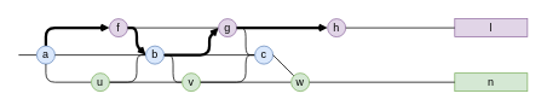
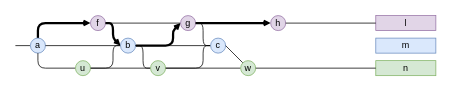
  <mxCell id="0" />
  <mxCell id="1" parent="0" />
  <mxCell id="2" value="l" style="rounded=0;whiteSpace=wrap;html=1;fillColor=#e1d5e7;strokeColor=#9673a6;" parent="1" vertex="1"><mxGeometry x="500" y="20" width="80" height="20" as="geometry" /></mxCell>
  <mxCell id="3" value="" style="endArrow=open;html=1;rounded=1;exitX=0.5;exitY=0;exitDx=0;exitDy=0;entryX=0;entryY=0.5;entryDx=0;entryDy=0;endSize=3;endFill=1;strokeWidth=3;" edge="1" parent="1" source="13" target="4"><mxGeometry width="50" height="50" relative="1" as="geometry"><mxPoint x="50" y="70" as="sourcePoint" /><mxPoint x="120" y="30" as="targetPoint" /><Array as="points"><mxPoint x="50" y="30" /></Array></mxGeometry></mxCell>
  <mxCell id="4" value="f" style="ellipse;whiteSpace=wrap;html=1;fillColor=#e1d5e7;strokeColor=#9673a6;" vertex="1" parent="1"><mxGeometry x="120" y="20" width="20" height="20" as="geometry" /></mxCell>
  <mxCell id="5" value="" style="endArrow=none;html=1;rounded=1;exitX=1;exitY=0.5;exitDx=0;exitDy=0;entryX=0;entryY=0.5;entryDx=0;entryDy=0;" edge="1" parent="1" source="4" target="7"><mxGeometry width="50" height="50" relative="1" as="geometry"><mxPoint x="140" y="30" as="sourcePoint" /><mxPoint x="240" y="30" as="targetPoint" /></mxGeometry></mxCell>
  <mxCell id="6" value="" style="endArrow=open;html=1;rounded=1;exitX=1;exitY=0.5;exitDx=0;exitDy=0;entryX=0;entryY=0.5;entryDx=0;entryDy=0;endSize=3;endFill=1;strokeWidth=3;" edge="1" parent="1" source="17" target="7"><mxGeometry width="50" height="50" relative="1" as="geometry"><mxPoint x="180" y="60" as="sourcePoint" /><mxPoint x="240" y="30" as="targetPoint" /><Array as="points"><mxPoint x="230" y="60" /><mxPoint x="230" y="40" /></Array></mxGeometry></mxCell>
  <mxCell id="7" value="g" style="ellipse;whiteSpace=wrap;html=1;fillColor=#e1d5e7;strokeColor=#9673a6;" vertex="1" parent="1"><mxGeometry x="240" y="20" width="20" height="20" as="geometry" /></mxCell>
  <mxCell id="8" value="" style="endArrow=open;html=1;rounded=1;exitX=1;exitY=0.5;exitDx=0;exitDy=0;entryX=0;entryY=0.5;entryDx=0;entryDy=0;endSize=3;endFill=1;strokeWidth=3;" edge="1" parent="1" source="7" target="9"><mxGeometry width="50" height="50" relative="1" as="geometry"><mxPoint x="260" y="30" as="sourcePoint" /><mxPoint x="360" y="30" as="targetPoint" /></mxGeometry></mxCell>
  <mxCell id="9" value="h" style="ellipse;whiteSpace=wrap;html=1;fillColor=#e1d5e7;strokeColor=#9673a6;" vertex="1" parent="1"><mxGeometry x="360" y="20" width="20" height="20" as="geometry" /></mxCell>
  <mxCell id="10" value="" style="endArrow=none;html=1;rounded=1;exitX=1;exitY=0.5;exitDx=0;exitDy=0;entryX=0;entryY=0.5;entryDx=0;entryDy=0;" edge="1" parent="1" source="9" target="2"><mxGeometry width="50" height="50" relative="1" as="geometry"><mxPoint x="380" y="30" as="sourcePoint" /><mxPoint x="500" y="30" as="targetPoint" /></mxGeometry></mxCell>
+ <mxCell id="11" value="m" style="rounded=0;whiteSpace=wrap;html=1;fillColor=#dae8fc;strokeColor=#6c8ebf;" parent="1" vertex="1"><mxGeometry x="500" y="50" width="80" height="20" as="geometry" /></mxCell>
  <mxCell id="12" value="" style="endArrow=none;html=1;rounded=1;entryX=0;entryY=0.5;entryDx=0;entryDy=0;" edge="1" parent="1" target="13"><mxGeometry width="50" height="50" relative="1" as="geometry"><mxPoint x="20" y="60" as="sourcePoint" /><mxPoint x="40" y="60" as="targetPoint" /></mxGeometry></mxCell>
  <mxCell id="13" value="a" style="ellipse;whiteSpace=wrap;html=1;fillColor=#dae8fc;strokeColor=#6c8ebf;" vertex="1" parent="1"><mxGeometry x="40" y="50" width="20" height="20" as="geometry" /></mxCell>
  <mxCell id="14" value="" style="endArrow=none;html=1;rounded=1;exitX=1;exitY=0.5;exitDx=0;exitDy=0;entryX=0;entryY=0.5;entryDx=0;entryDy=0;" edge="1" parent="1" source="13" target="17"><mxGeometry width="50" height="50" relative="1" as="geometry"><mxPoint x="60" y="60" as="sourcePoint" /><mxPoint x="160" y="60" as="targetPoint" /></mxGeometry></mxCell>
  <mxCell id="15" value="" style="endArrow=open;html=1;rounded=1;exitX=1;exitY=0.5;exitDx=0;exitDy=0;entryX=0;entryY=0.5;entryDx=0;entryDy=0;endSize=3;endFill=1;strokeWidth=3;" edge="1" parent="1" source="4" target="17"><mxGeometry width="50" height="50" relative="1" as="geometry"><mxPoint x="140" y="30" as="sourcePoint" /><mxPoint x="160" y="60" as="targetPoint" /><Array as="points"><mxPoint x="150" y="30" /><mxPoint x="150" y="50" /></Array></mxGeometry></mxCell>
  <mxCell id="16" value="" style="endArrow=none;html=1;rounded=1;exitX=1;exitY=0.5;exitDx=0;exitDy=0;entryX=0;entryY=0.5;entryDx=0;entryDy=0;" edge="1" parent="1" source="25" target="17"><mxGeometry width="50" height="50" relative="1" as="geometry"><mxPoint x="100" y="90" as="sourcePoint" /><mxPoint x="160" y="60" as="targetPoint" /><Array as="points"><mxPoint x="150" y="90" /><mxPoint x="150" y="60" /></Array></mxGeometry></mxCell>
  <mxCell id="17" value="b" style="ellipse;whiteSpace=wrap;html=1;fillColor=#dae8fc;strokeColor=#6c8ebf;" vertex="1" parent="1"><mxGeometry x="160" y="50" width="20" height="20" as="geometry" /></mxCell>
  <mxCell id="18" value="" style="endArrow=none;html=1;rounded=1;exitX=1;exitY=0.5;exitDx=0;exitDy=0;entryX=0;entryY=0.5;entryDx=0;entryDy=0;" edge="1" parent="1" source="17" target="21"><mxGeometry width="50" height="50" relative="1" as="geometry"><mxPoint x="180" y="60" as="sourcePoint" /><mxPoint x="280" y="60" as="targetPoint" /></mxGeometry></mxCell>
  <mxCell id="19" value="" style="endArrow=none;html=1;rounded=1;exitX=1;exitY=0.5;exitDx=0;exitDy=0;entryX=0;entryY=0.5;entryDx=0;entryDy=0;" edge="1" parent="1" source="7" target="21"><mxGeometry width="50" height="50" relative="1" as="geometry"><mxPoint x="260" y="30" as="sourcePoint" /><mxPoint x="280" y="60" as="targetPoint" /><Array as="points"><mxPoint x="270" y="30" /><mxPoint x="270" y="60" /></Array></mxGeometry></mxCell>
  <mxCell id="20" value="" style="endArrow=none;html=1;rounded=1;exitX=1;exitY=0.5;exitDx=0;exitDy=0;entryX=0;entryY=0.5;entryDx=0;entryDy=0;" edge="1" parent="1" source="28" target="21"><mxGeometry width="50" height="50" relative="1" as="geometry"><mxPoint x="220" y="90" as="sourcePoint" /><mxPoint x="280" y="60" as="targetPoint" /><Array as="points"><mxPoint x="270" y="90" /><mxPoint x="270" y="60" /></Array></mxGeometry></mxCell>
  <mxCell id="21" value="c" style="ellipse;whiteSpace=wrap;html=1;fillColor=#dae8fc;strokeColor=#6c8ebf;" vertex="1" parent="1"><mxGeometry x="280" y="50" width="20" height="20" as="geometry" /></mxCell>
  <mxCell id="22" value="" style="endArrow=none;html=1;rounded=1;exitX=1;exitY=0.5;exitDx=0;exitDy=0;" edge="1" parent="1" source="21" target="30"><mxGeometry width="50" height="50" relative="1" as="geometry"><mxPoint x="300" y="60" as="sourcePoint" /><mxPoint x="500" y="60" as="targetPoint" /></mxGeometry></mxCell>
  <mxCell id="23" value="n" style="rounded=0;whiteSpace=wrap;html=1;fillColor=#d5e8d4;strokeColor=#82b366;" parent="1" vertex="1"><mxGeometry x="500" y="80" width="80" height="20" as="geometry" /></mxCell>
  <mxCell id="24" value="" style="endArrow=none;html=1;rounded=1;exitX=0.5;exitY=1;exitDx=0;exitDy=0;entryX=0;entryY=0.5;entryDx=0;entryDy=0;" edge="1" parent="1" source="13" target="25"><mxGeometry width="50" height="50" relative="1" as="geometry"><mxPoint x="50" y="50" as="sourcePoint" /><mxPoint x="80" y="90" as="targetPoint" /><Array as="points"><mxPoint x="50" y="90" /></Array></mxGeometry></mxCell>
  <mxCell id="25" value="u" style="ellipse;whiteSpace=wrap;html=1;fillColor=#d5e8d4;strokeColor=#82b366;" vertex="1" parent="1"><mxGeometry x="100" y="80" width="20" height="20" as="geometry" /></mxCell>
  <mxCell id="26" value="" style="endArrow=none;html=1;rounded=1;exitX=1;exitY=0.5;exitDx=0;exitDy=0;entryX=0;entryY=0.5;entryDx=0;entryDy=0;" edge="1" parent="1" source="25" target="28"><mxGeometry width="50" height="50" relative="1" as="geometry"><mxPoint x="100" y="90" as="sourcePoint" /><mxPoint x="200" y="90" as="targetPoint" /></mxGeometry></mxCell>
  <mxCell id="27" value="" style="endArrow=none;html=1;rounded=1;exitX=1;exitY=0.5;exitDx=0;exitDy=0;entryX=0;entryY=0.5;entryDx=0;entryDy=0;" edge="1" parent="1" source="17" target="28"><mxGeometry width="50" height="50" relative="1" as="geometry"><mxPoint x="180" y="60" as="sourcePoint" /><mxPoint x="200" y="90" as="targetPoint" /><Array as="points"><mxPoint x="190" y="60" /><mxPoint x="190" y="90" /></Array></mxGeometry></mxCell>
  <mxCell id="28" value="v" style="ellipse;whiteSpace=wrap;html=1;fillColor=#d5e8d4;strokeColor=#82b366;" vertex="1" parent="1"><mxGeometry x="200" y="80" width="20" height="20" as="geometry" /></mxCell>
  <mxCell id="29" value="" style="endArrow=none;html=1;rounded=1;exitX=1;exitY=0.5;exitDx=0;exitDy=0;entryX=0;entryY=0.5;entryDx=0;entryDy=0;" edge="1" parent="1" source="28" target="30"><mxGeometry width="50" height="50" relative="1" as="geometry"><mxPoint x="220" y="90" as="sourcePoint" /><mxPoint x="320" y="90" as="targetPoint" /></mxGeometry></mxCell>
  <mxCell id="30" value="w" style="ellipse;whiteSpace=wrap;html=1;fillColor=#d5e8d4;strokeColor=#82b366;" vertex="1" parent="1"><mxGeometry x="320" y="80" width="20" height="20" as="geometry" /></mxCell>
  <mxCell id="31" value="" style="endArrow=none;html=1;rounded=1;exitX=1;exitY=0.5;exitDx=0;exitDy=0;entryX=0;entryY=0.5;entryDx=0;entryDy=0;" edge="1" parent="1" source="30" target="23"><mxGeometry width="50" height="50" relative="1" as="geometry"><mxPoint x="340" y="90" as="sourcePoint" /><mxPoint x="500" y="90" as="targetPoint" /></mxGeometry></mxCell>
